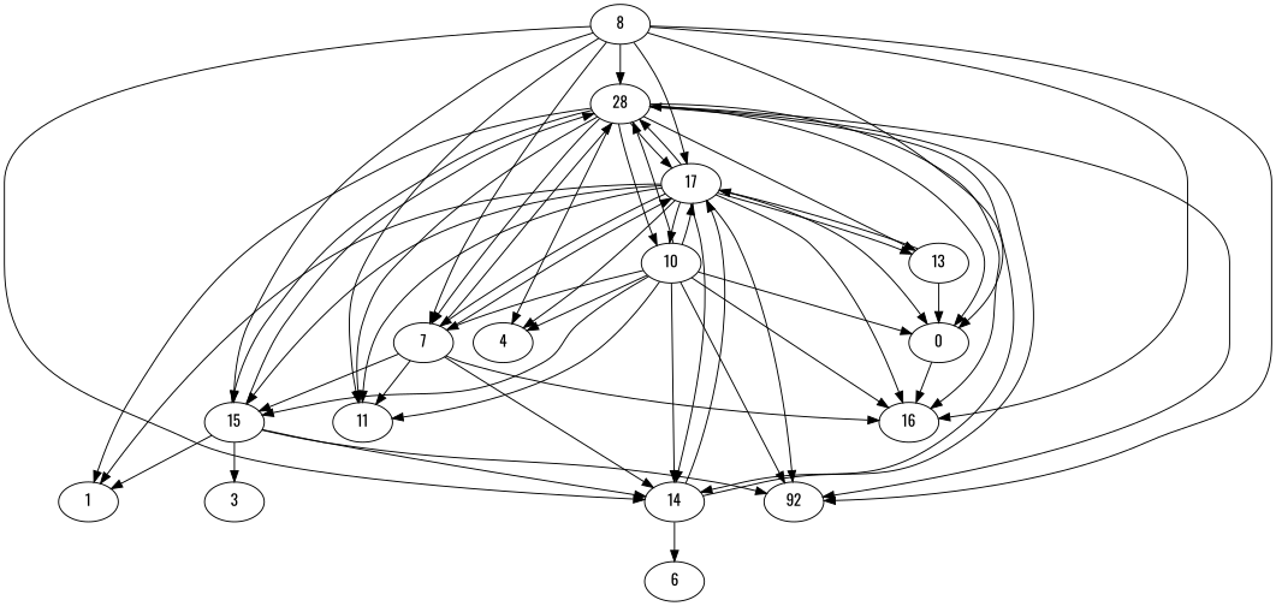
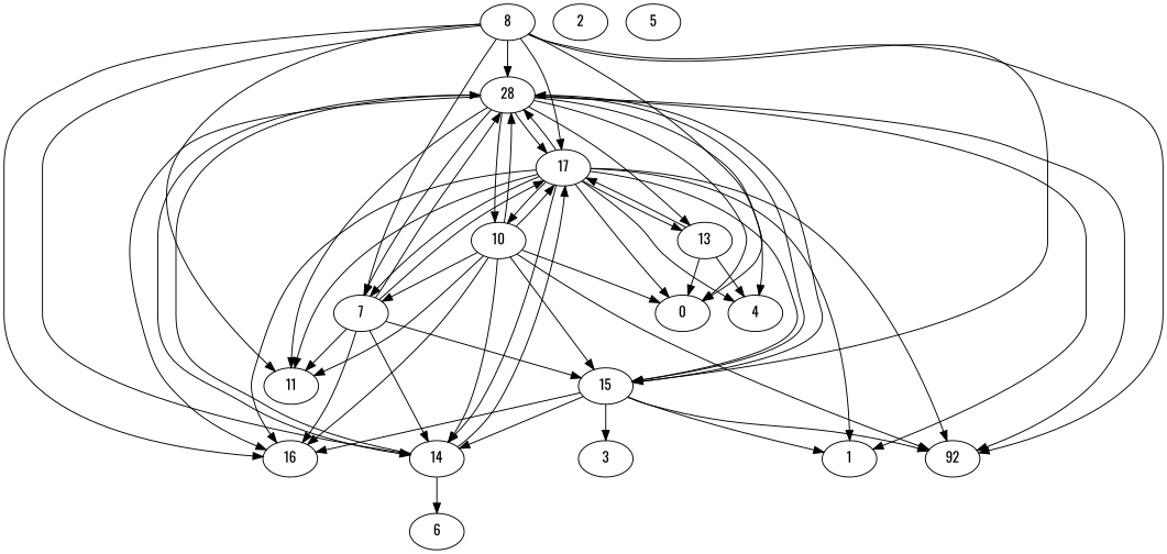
  digraph {
    fontname=Oswald
    node [fontname=Oswald]
    edge [fontname=Oswald]
    n1 [label=28]
    17
    15
    16
    13
    14
    11
    n8 [label=92]
    1
    10
    0
    7
    4
    3
    6
+   2
+   5
    8
    n1 -> 17
    n1 -> 15
    n1 -> 16
    n1 -> 13
    n1 -> 14
    n1 -> 11
    n1 -> n8
    n1 -> 1
    n1 -> 10
    n1 -> 0
    n1 -> 7
    n1 -> 4
    17 -> n1
    17 -> 15
    17 -> 16
    17 -> 13
    17 -> 14
    17 -> 11
    17 -> n8
    17 -> 1
    17 -> 10
    17 -> 0
    17 -> 7
    17 -> 4
    15 -> n1
-   0 -> 16
+   15 -> 16
    15 -> 14
    15 -> n8
    15 -> 1
    15 -> 3
    13 -> 17
    13 -> 0
-   10 -> 4
+   13 -> 4
    14 -> n1
    14 -> 17
    14 -> 6
    10 -> n1
    10 -> 17
    10 -> 15
    10 -> 16
    10 -> 14
    10 -> 11
    10 -> n8
    10 -> 0
    10 -> 7
    7 -> n1
    7 -> 17
    7 -> 15
    7 -> 16
    7 -> 14
    7 -> 11
    8 -> n1
    8 -> 17
    8 -> 15
    8 -> 16
    8 -> 14
    8 -> 11
    8 -> n8
    8 -> 0
    8 -> 7
  }
